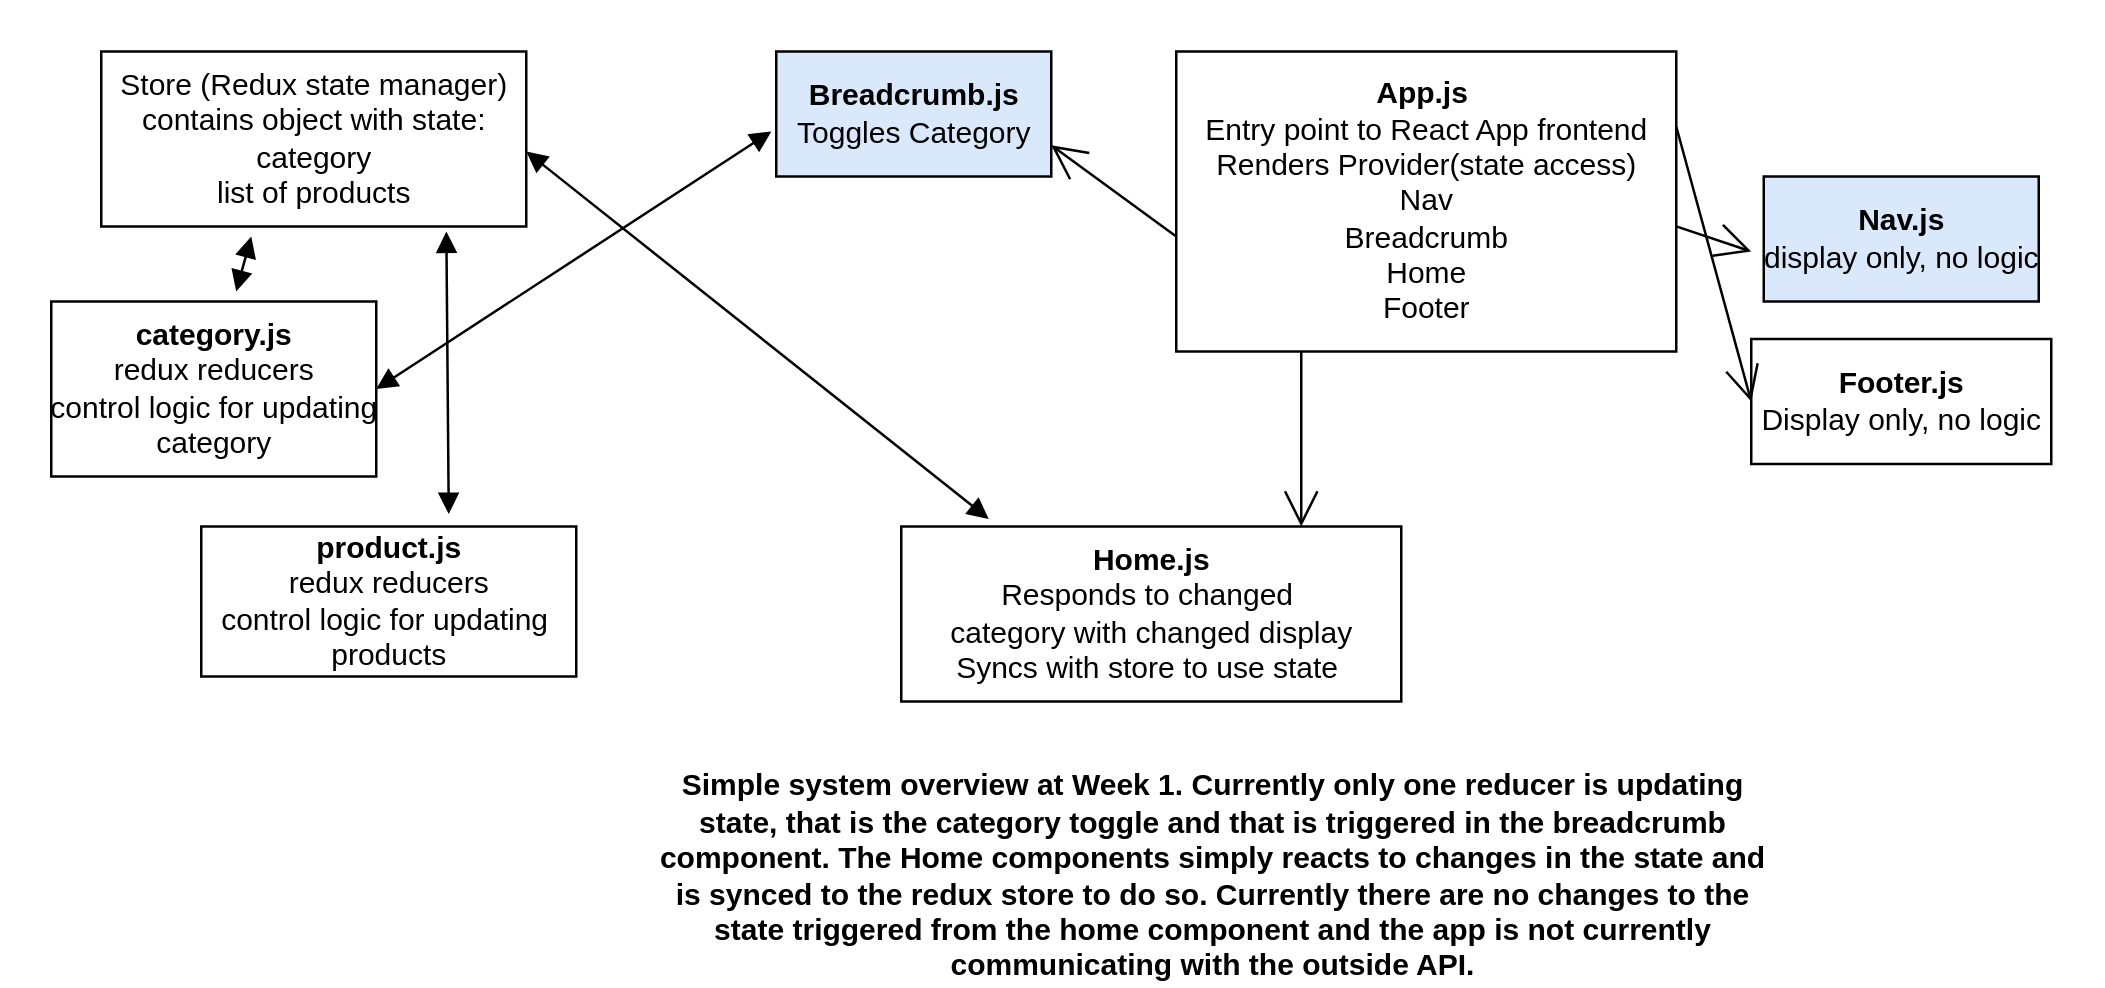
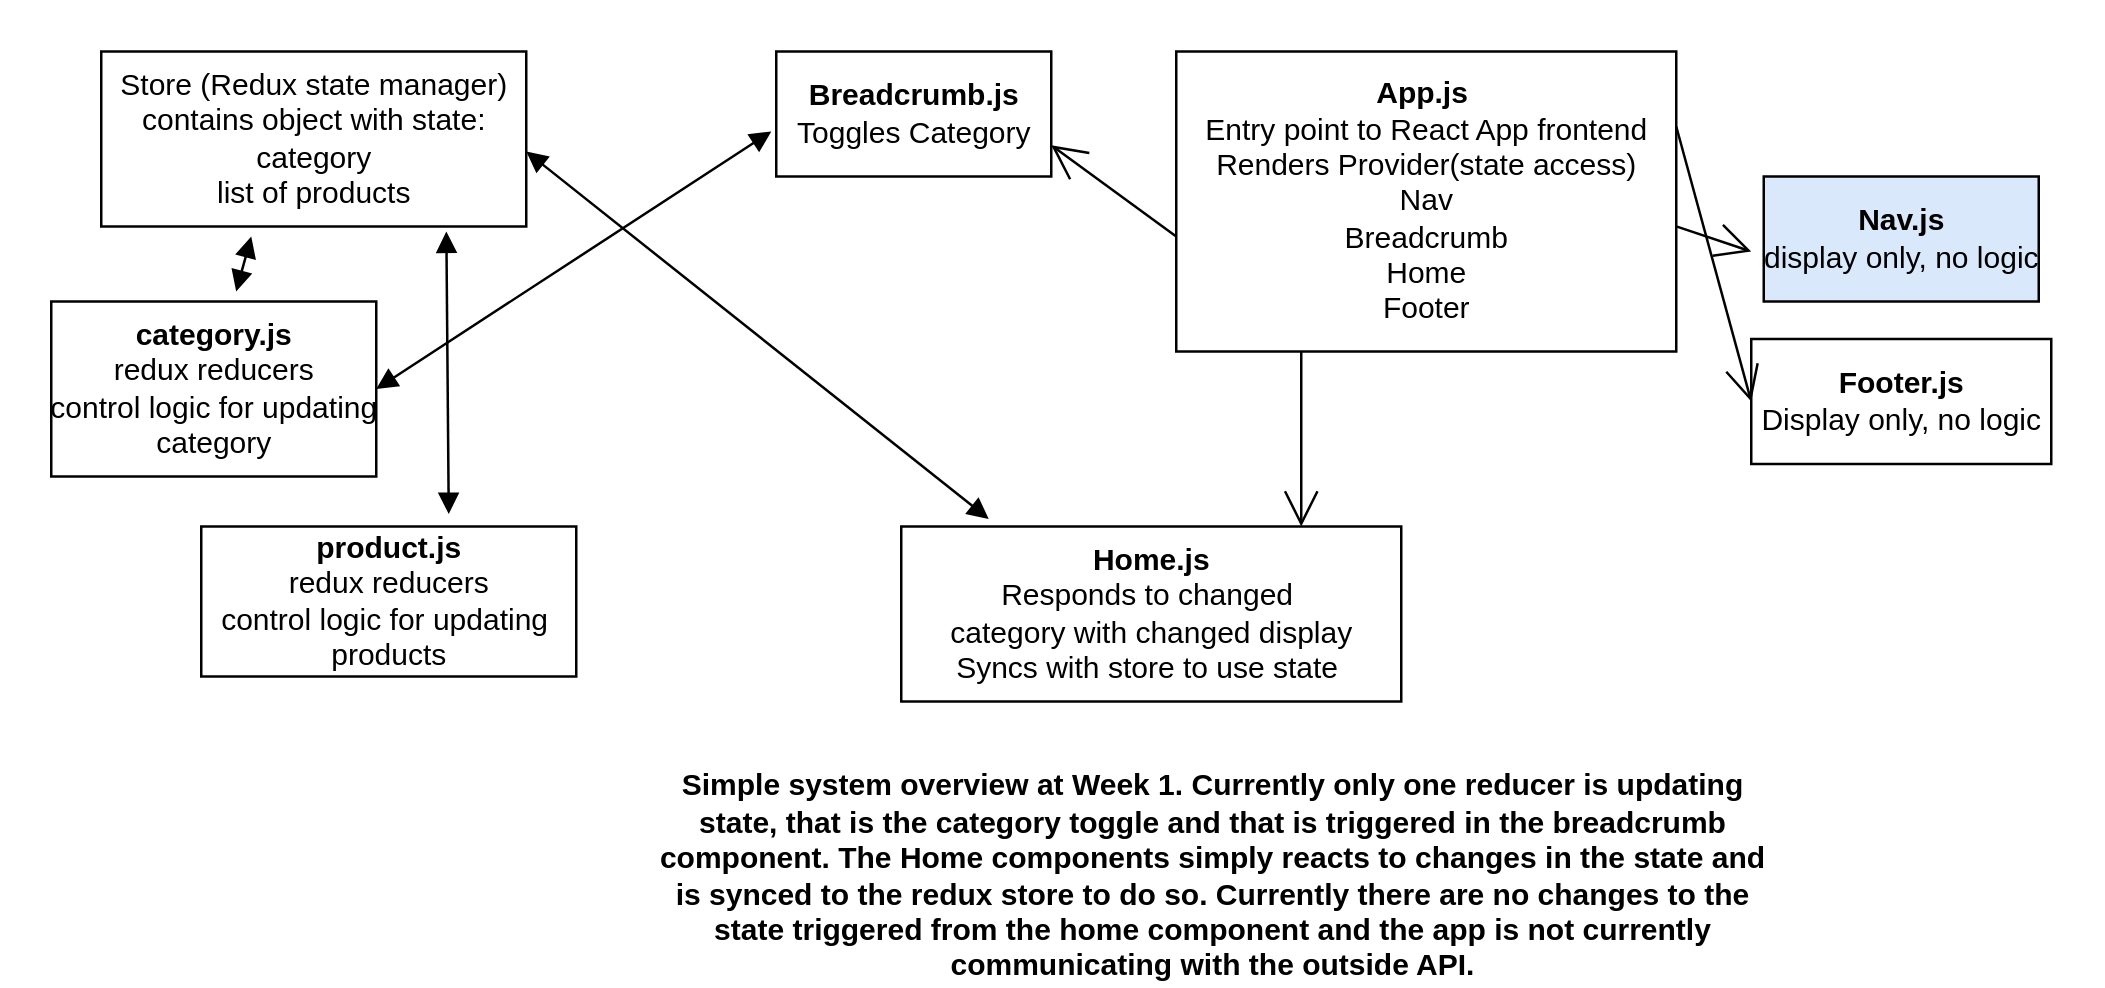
  <mxCell id="0" />
  <mxCell id="1" parent="0" />
  <mxCell id="2" value="Store (Redux state manager)&lt;br&gt;contains object with state:&lt;br&gt;category&lt;br&gt;list of products" style="html=1;" vertex="1" parent="1"><mxGeometry x="40" y="20" width="170" height="70" as="geometry" /></mxCell>
  <mxCell id="3" value="&lt;b&gt;category.js&lt;/b&gt;&lt;br&gt;redux reducers&lt;br&gt;control logic for updating &lt;br&gt;category" style="html=1;" vertex="1" parent="1"><mxGeometry y="120" width="130" height="70" as="geometry" x="20" /></mxCell>
  <mxCell id="4" value="&lt;b&gt;product.js&lt;/b&gt;&lt;br&gt;redux reducers&lt;br&gt;control logic for updating&amp;nbsp;&lt;br&gt;products" style="html=1;" vertex="1" parent="1"><mxGeometry x="80" y="210" width="150" height="60" as="geometry" /></mxCell>
  <mxCell id="5" value="" style="endArrow=block;startArrow=block;endFill=1;startFill=1;html=1;exitX=0.812;exitY=1.029;exitDx=0;exitDy=0;exitPerimeter=0;entryX=0.66;entryY=-0.083;entryDx=0;entryDy=0;entryPerimeter=0;" edge="1" parent="1" source="2" target="4"><mxGeometry width="160" relative="1" as="geometry"><mxPoint x="200" y="130" as="sourcePoint" /><mxPoint x="360" y="130" as="targetPoint" /></mxGeometry></mxCell>
  <mxCell id="6" value="" style="endArrow=block;startArrow=block;endFill=1;startFill=1;html=1;exitX=0.353;exitY=1.057;exitDx=0;exitDy=0;exitPerimeter=0;entryX=0.569;entryY=-0.057;entryDx=0;entryDy=0;entryPerimeter=0;" edge="1" parent="1" source="2" target="3"><mxGeometry width="160" relative="1" as="geometry"><mxPoint x="370" y="220" as="sourcePoint" /><mxPoint x="530" y="220" as="targetPoint" /></mxGeometry></mxCell>
  <mxCell id="7" value="&lt;b&gt;App.js&amp;nbsp;&lt;/b&gt;&lt;br&gt;Entry point to React App frontend&lt;br&gt;Renders Provider(state access)&lt;br&gt;Nav&lt;br&gt;Breadcrumb&lt;br&gt;Home&lt;br&gt;Footer" style="html=1;" vertex="1" parent="1"><mxGeometry x="470" y="20" width="200" height="120" as="geometry" /></mxCell>
  <mxCell id="8" value="&lt;b&gt;Footer.js&lt;/b&gt;&lt;br&gt;Display only, no logic&lt;br&gt;" style="html=1;" vertex="1" parent="1"><mxGeometry x="700" y="135" width="120" height="50" as="geometry" /></mxCell>
  <mxCell id="9" value="&lt;b&gt;Nav.js&lt;/b&gt;&lt;br&gt;display only, no logic" style="html=1;fillColor=#dae8fc;" vertex="1" parent="1"><mxGeometry x="705" y="70" width="110" height="50" as="geometry" /></mxCell>
  <mxCell id="10" value="" style="endArrow=open;endFill=1;endSize=12;html=1;entryX=0;entryY=0.5;entryDx=0;entryDy=0;exitX=1;exitY=0.25;exitDx=0;exitDy=0;" edge="1" parent="1" source="7" target="8"><mxGeometry width="160" relative="1" as="geometry"><mxPoint x="360" y="140" as="sourcePoint" /><mxPoint x="520" y="140" as="targetPoint" /></mxGeometry></mxCell>
  <mxCell id="11" value="" style="endArrow=open;endFill=1;endSize=12;html=1;exitX=1;exitY=0.583;exitDx=0;exitDy=0;exitPerimeter=0;" edge="1" parent="1" source="7"><mxGeometry width="160" relative="1" as="geometry"><mxPoint x="680" y="60" as="sourcePoint" /><mxPoint x="700" y="100" as="targetPoint" /></mxGeometry></mxCell>
- <mxCell id="12" value="&lt;b&gt;Breadcrumb.js&lt;/b&gt;&lt;br&gt;Toggles Category" style="html=1;fillColor=#dae8fc;" vertex="1" parent="1"><mxGeometry x="310" y="20" width="110" height="50" as="geometry" /></mxCell>
+ <mxCell id="12" value="&lt;b&gt;Breadcrumb.js&lt;/b&gt;&lt;br&gt;Toggles Category" style="html=1;" vertex="1" parent="1"><mxGeometry x="310" y="20" width="110" height="50" as="geometry" /></mxCell>
  <mxCell id="13" value="" style="endArrow=block;startArrow=block;endFill=1;startFill=1;html=1;exitX=1;exitY=0.5;exitDx=0;exitDy=0;entryX=-0.018;entryY=0.64;entryDx=0;entryDy=0;entryPerimeter=0;" edge="1" parent="1" source="3" target="12"><mxGeometry width="160" relative="1" as="geometry"><mxPoint x="360" y="260" as="sourcePoint" /><mxPoint x="520" y="260" as="targetPoint" /></mxGeometry></mxCell>
  <mxCell id="14" value="" style="endArrow=open;endFill=1;endSize=12;html=1;exitX=0;exitY=0.617;exitDx=0;exitDy=0;exitPerimeter=0;entryX=1;entryY=0.75;entryDx=0;entryDy=0;" edge="1" parent="1" source="7" target="12"><mxGeometry width="160" relative="1" as="geometry"><mxPoint x="360" y="260" as="sourcePoint" /><mxPoint x="520" y="260" as="targetPoint" /></mxGeometry></mxCell>
  <mxCell id="15" value="&lt;b&gt;Home.js&lt;/b&gt;&lt;br&gt;Responds to changed&amp;nbsp;&lt;br&gt;category with changed display&lt;br&gt;Syncs with store to use state&amp;nbsp;" style="html=1;" vertex="1" parent="1"><mxGeometry x="360" y="210" width="200" height="70" as="geometry" /></mxCell>
  <mxCell id="16" value="" style="endArrow=open;endFill=1;endSize=12;html=1;exitX=0.25;exitY=1;exitDx=0;exitDy=0;" edge="1" parent="1" source="7"><mxGeometry width="160" relative="1" as="geometry"><mxPoint x="360" y="240" as="sourcePoint" /><mxPoint x="520" y="210" as="targetPoint" /></mxGeometry></mxCell>
  <mxCell id="17" value="" style="endArrow=block;startArrow=block;endFill=1;startFill=1;html=1;entryX=0.175;entryY=-0.043;entryDx=0;entryDy=0;entryPerimeter=0;" edge="1" parent="1" target="15"><mxGeometry width="160" relative="1" as="geometry"><mxPoint x="210" y="60" as="sourcePoint" /><mxPoint x="520" y="240" as="targetPoint" /></mxGeometry></mxCell>
  <mxCell id="18" value="&lt;b&gt;Simple system overview at Week 1. Currently only one reducer is updating state, that is the category toggle and that is triggered in the breadcrumb component. The Home components simply reacts to changes in the state and is synced to the redux store to do so. Currently there are no changes to the state triggered from the home component and the app is not currently communicating with the outside API.&lt;/b&gt;" style="text;html=1;strokeColor=none;fillColor=none;align=center;verticalAlign=middle;whiteSpace=wrap;rounded=0;" vertex="1" parent="1"><mxGeometry x="260" y="340" width="450" height="20" as="geometry" /></mxCell>
